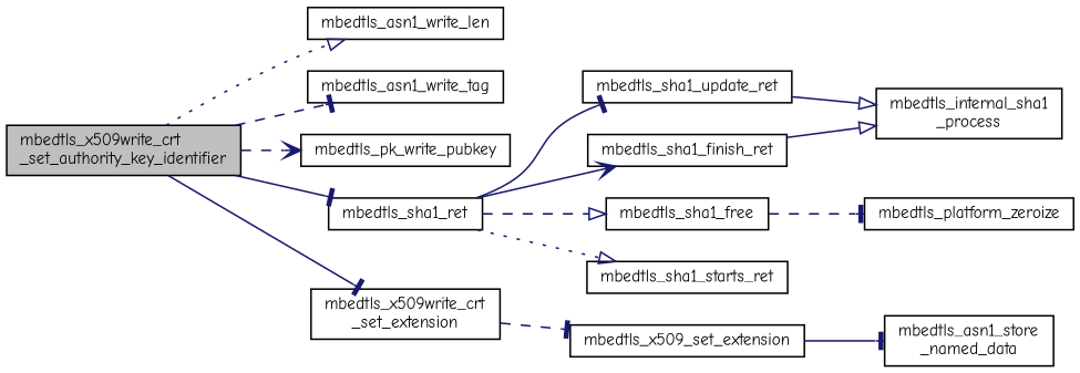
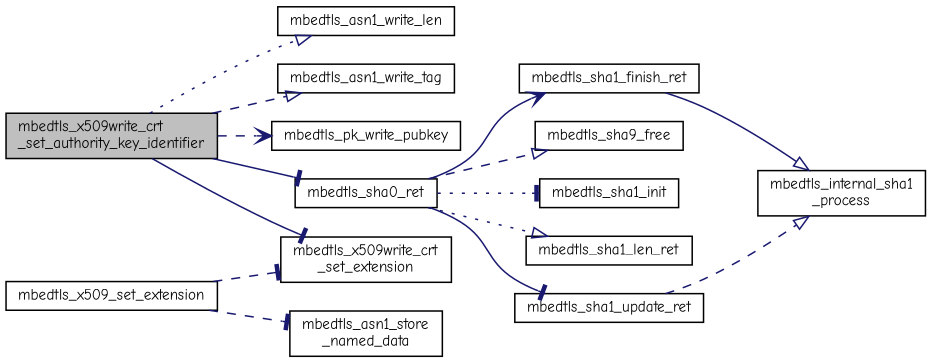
  digraph {
    fontname="Comic Neue"
    rankdir=LR
    node [color=black fillcolor=white fontname="Comic Neue" fontsize=10 shape=record style=filled]
    edge [arrowhead=tee color=midnightblue fontname="Comic Neue" fontsize=10 labelfontname=Helvetica labelfontsize=10 style=solid]
    n1 [fillcolor=grey75 fontcolor=black height=0.2 label="mbedtls_x509write_crt\l_set_authority_key_identifier" width=0.4]
    n2 [height=0.2 label=mbedtls_asn1_write_len width=0.4]
    n3 [height=0.2 label=mbedtls_asn1_write_tag width=0.4]
    n4 [height=0.2 label=mbedtls_pk_write_pubkey width=0.4]
-   n5 [height=0.2 label=mbedtls_sha1_ret width=0.4]
+   n5 [height=0.2 label=mbedtls_sha0_ret width=0.4]
    n6 [height=0.2 label="mbedtls_x509write_crt\l_set_extension" width=0.4]
    n7 [height=0.2 label=mbedtls_sha1_finish_ret width=0.4]
-   n8 [height=0.2 label=mbedtls_sha1_free width=0.4]
-   n10 [height=0.2 label=mbedtls_sha1_starts_ret width=0.4]
+   n8 [height=0.2 label=mbedtls_sha9_free width=0.4]
+   n9 [height=0.2 label=mbedtls_sha1_init width=0.4]
+   n10 [height=0.2 label=mbedtls_sha1_len_ret width=0.4]
    n11 [height=0.2 label=mbedtls_sha1_update_ret width=0.4]
    n12 [height=0.2 label=mbedtls_x509_set_extension width=0.4]
    n13 [height=0.2 label="mbedtls_internal_sha1\l_process" width=0.4]
-   n14 [height=0.2 label=mbedtls_platform_zeroize width=0.4]
    n15 [height=0.2 label="mbedtls_asn1_store\l_named_data" width=0.4]
    n1 -> n2 [arrowhead=onormal style=dotted]
-   n1 -> n3 [style=dashed]
+   n1 -> n3 [arrowhead=onormal style=dashed]
    n1 -> n4 [arrowhead=vee style=dashed]
    n1 -> n5
    n1 -> n6
    n5 -> n7 [arrowhead=vee]
    n5 -> n8 [arrowhead=onormal style=dashed]
+   n5 -> n9 [style=dotted]
    n5 -> n10 [arrowhead=onormal style=dotted]
    n5 -> n11
-   n6 -> n12 [style=dashed]
+   n12 -> n6 [style=dashed]
    n7 -> n13 [arrowhead=onormal]
-   n8 -> n14 [style=dashed]
-   n11 -> n13 [arrowhead=onormal]
-   n12 -> n15
+   n11 -> n13 [arrowhead=onormal style=dashed]
+   n12 -> n15 [style=dashed]
  }
